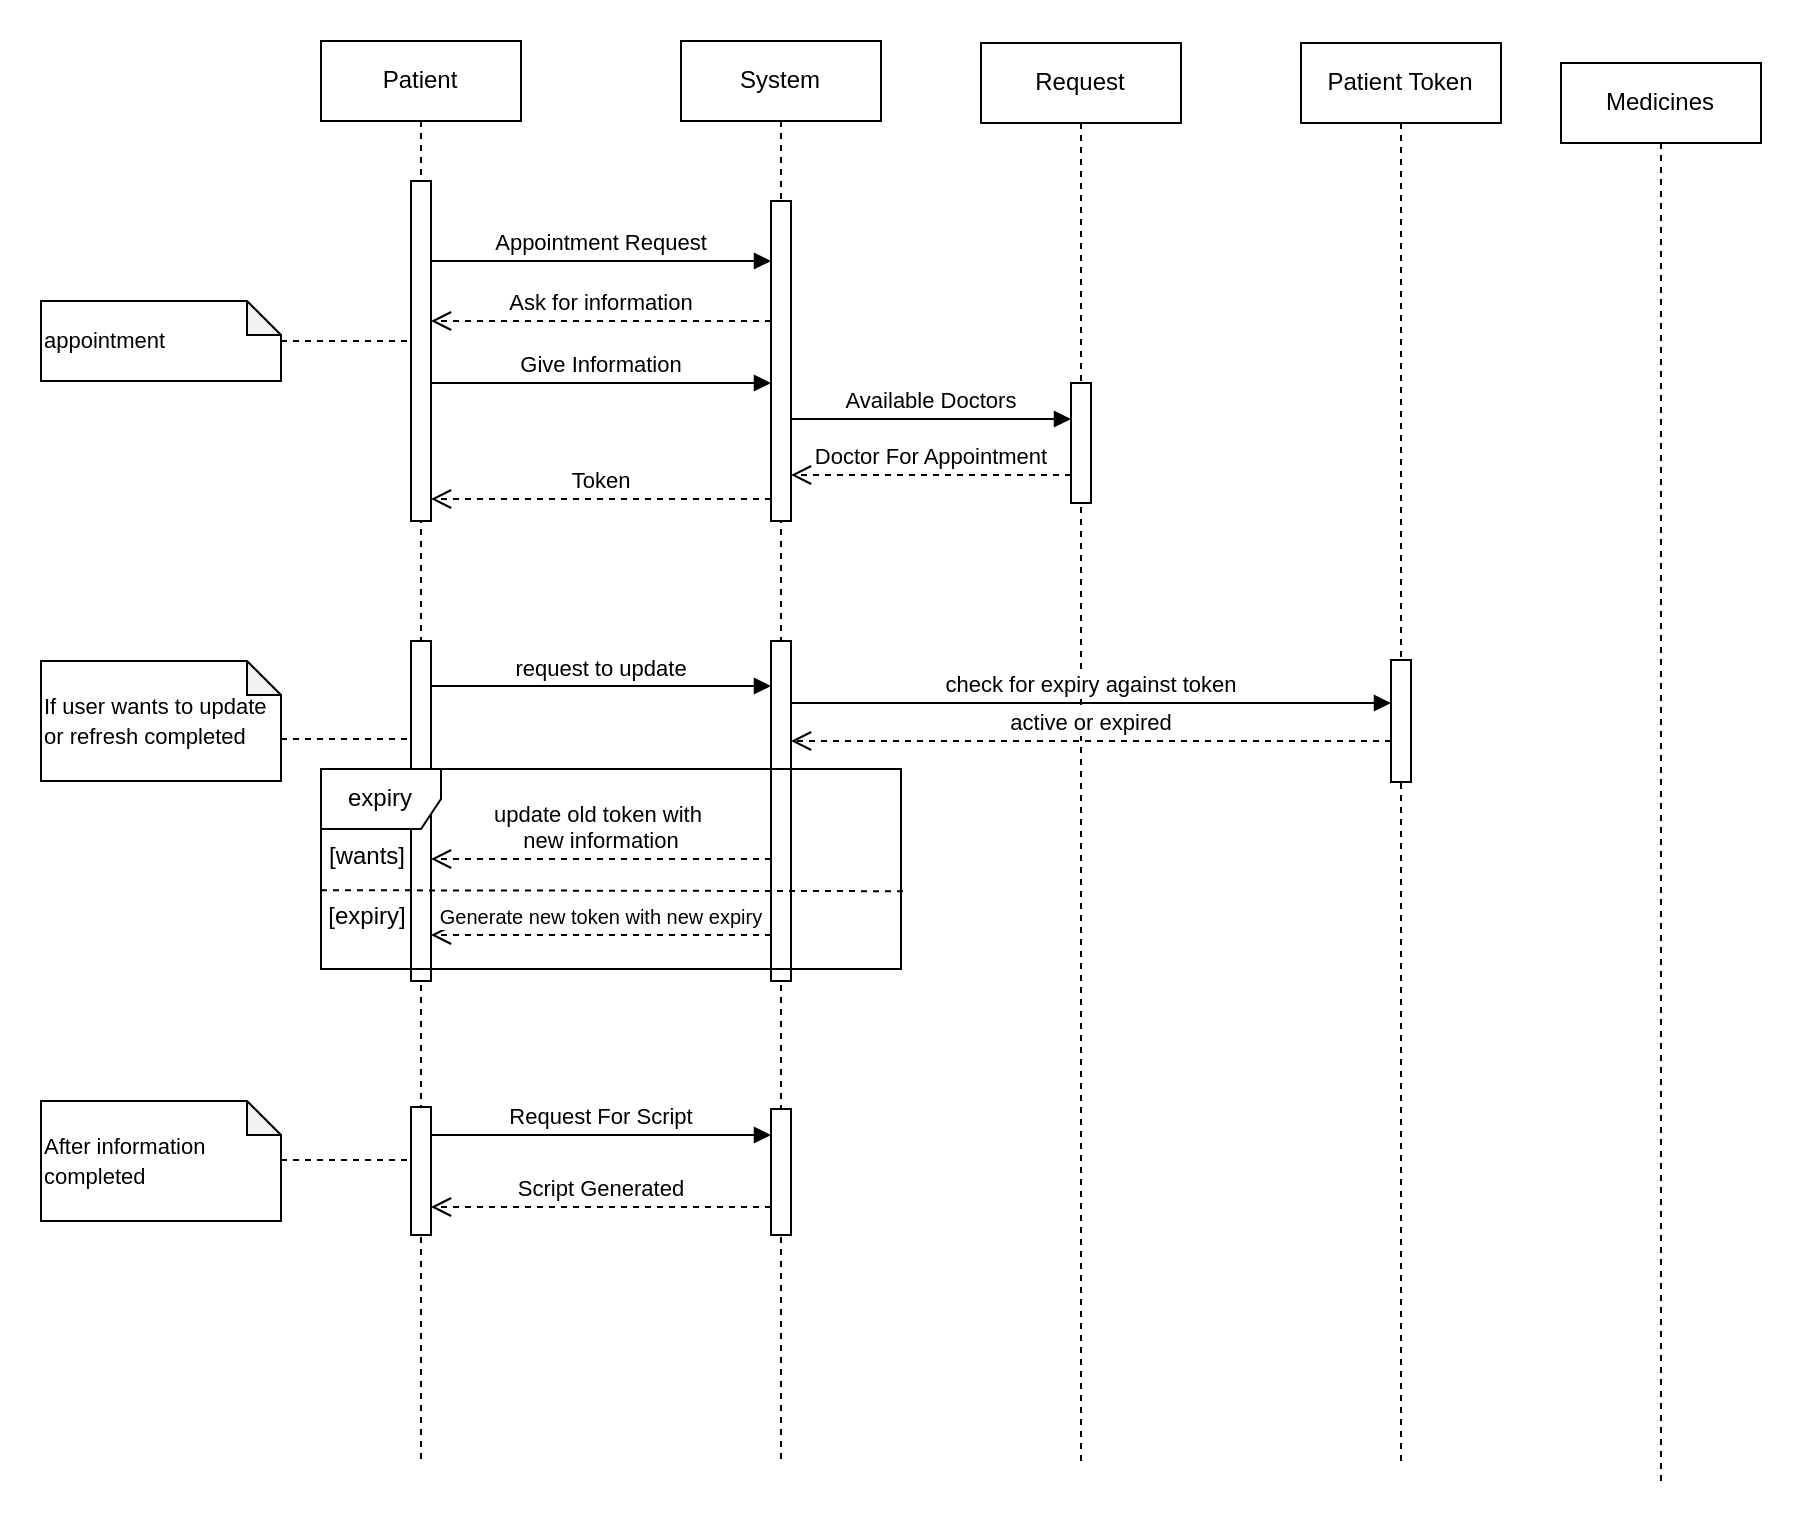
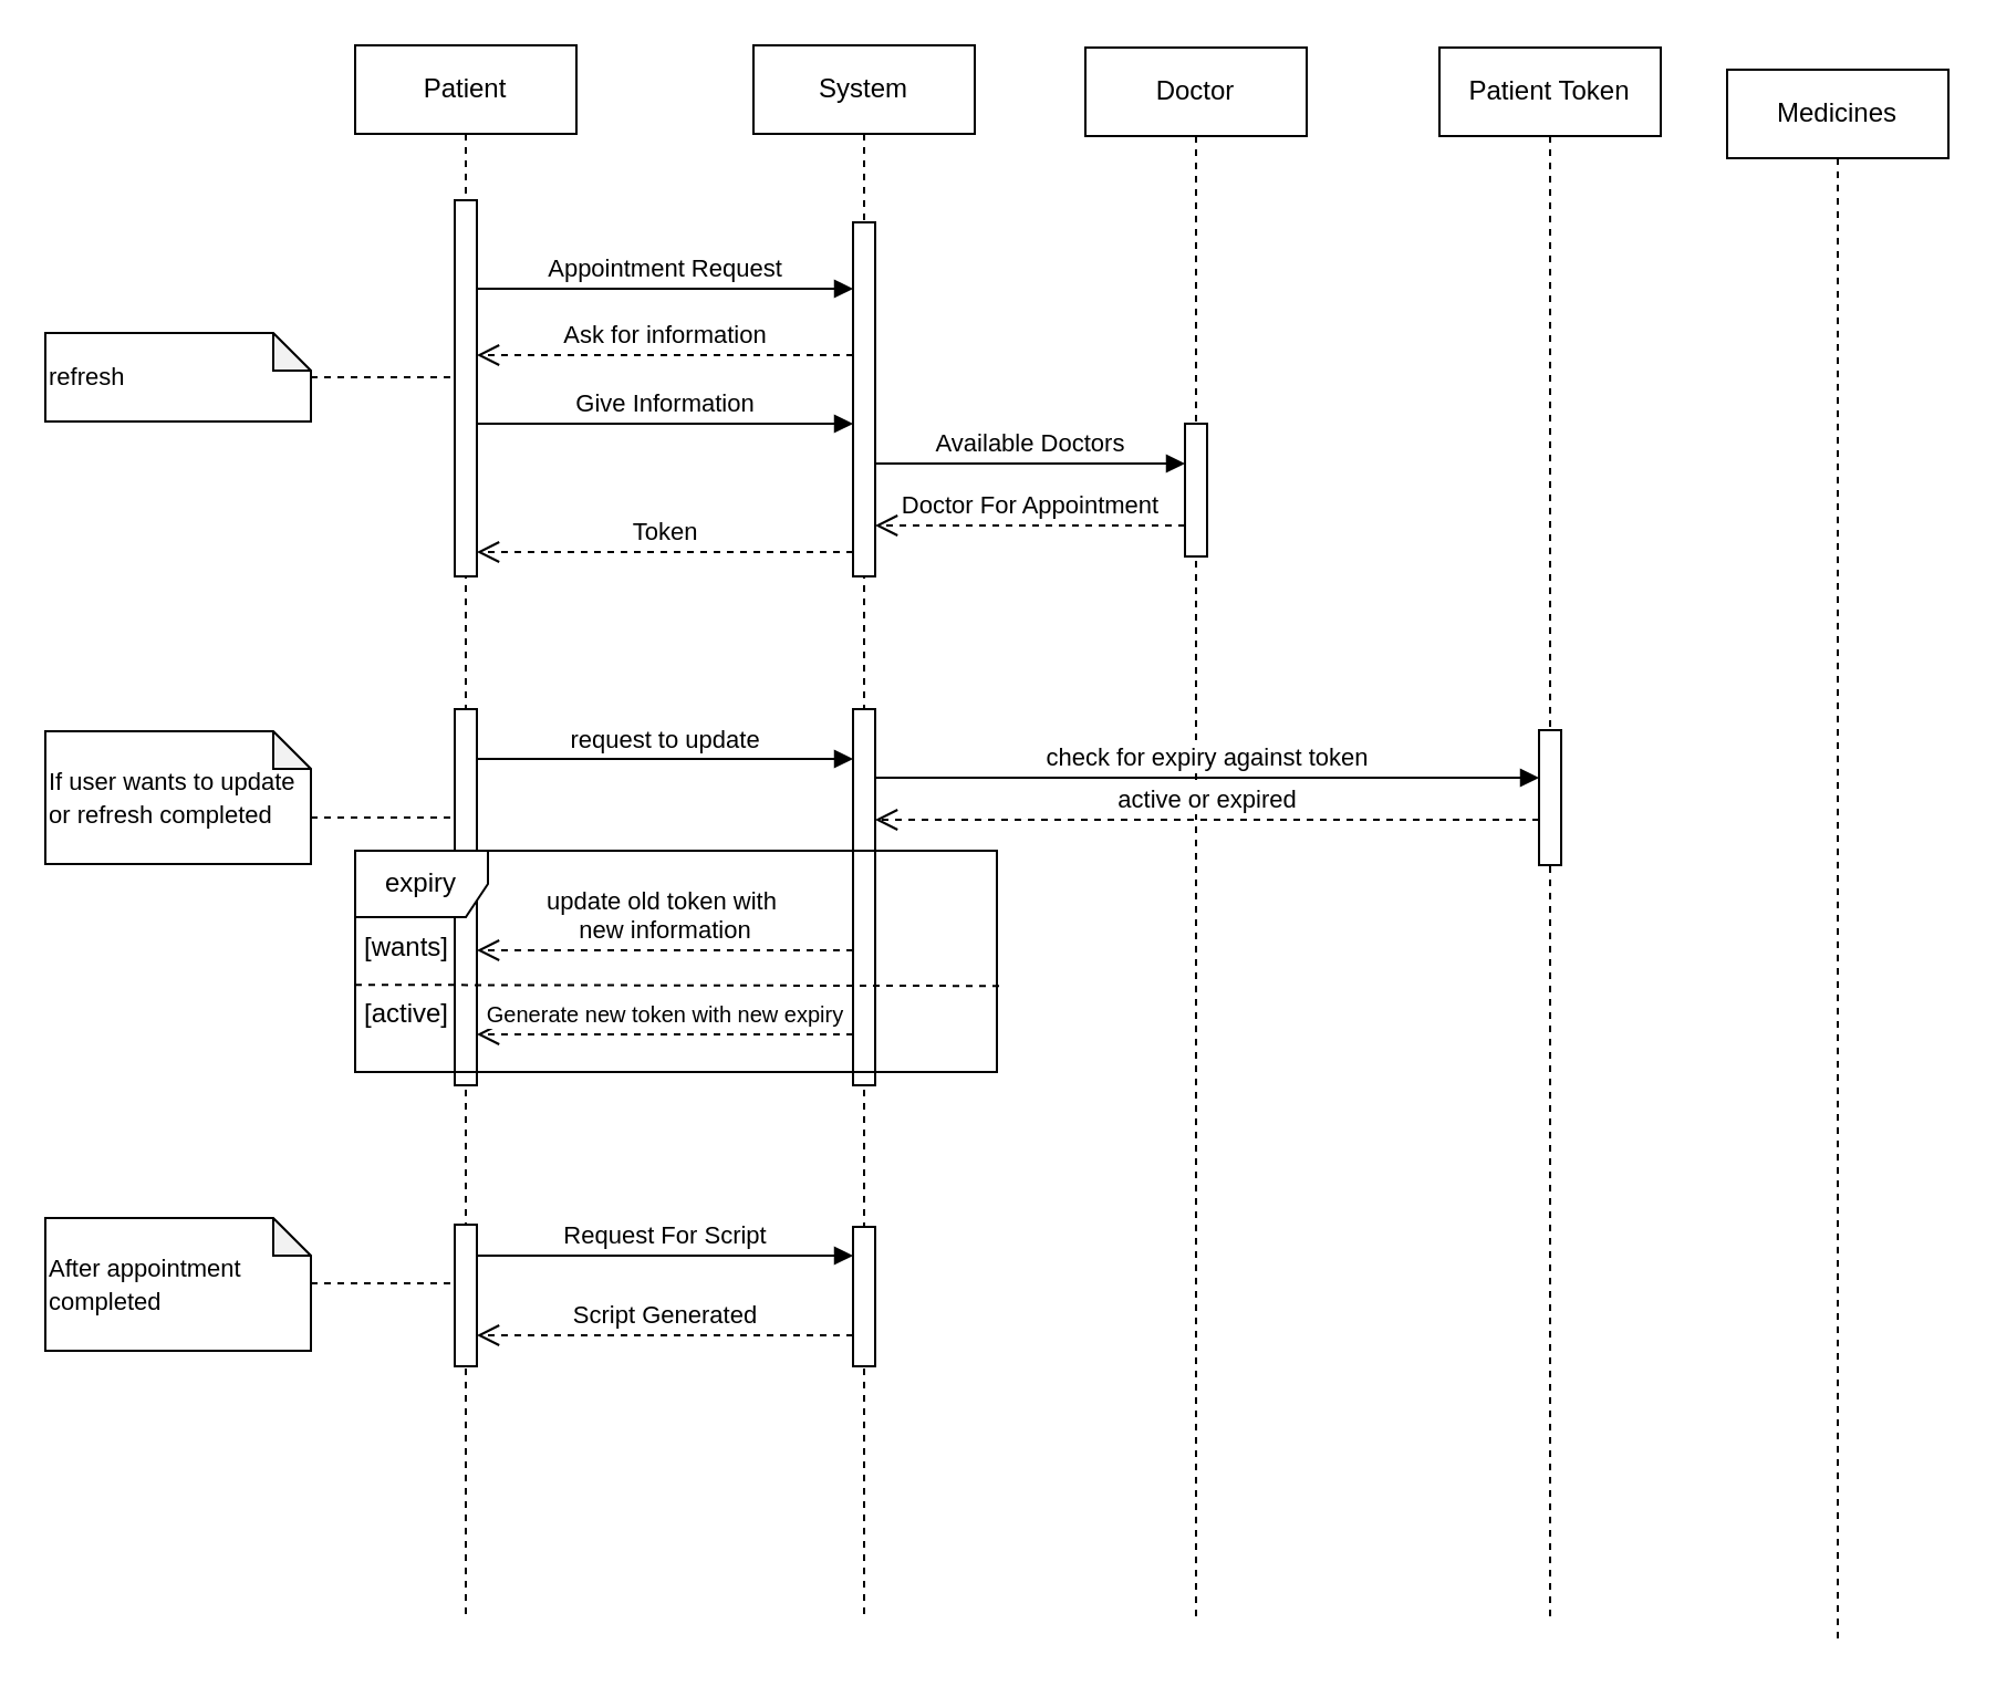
  <mxCell id="0" />
  <mxCell id="1" parent="0" />
  <mxCell id="2" value="Patient" style="shape=umlLifeline;perimeter=lifelinePerimeter;whiteSpace=wrap;html=1;container=0;dropTarget=0;collapsible=0;recursiveResize=0;outlineConnect=0;portConstraint=eastwest;newEdgeStyle={&quot;edgeStyle&quot;:&quot;elbowEdgeStyle&quot;,&quot;elbow&quot;:&quot;vertical&quot;,&quot;curved&quot;:0,&quot;rounded&quot;:0};" parent="1" vertex="1"><mxGeometry x="160" y="20" width="100" height="710" as="geometry" /></mxCell>
  <mxCell id="3" value="" style="html=1;points=[];perimeter=orthogonalPerimeter;outlineConnect=0;targetShapes=umlLifeline;portConstraint=eastwest;newEdgeStyle={&quot;edgeStyle&quot;:&quot;elbowEdgeStyle&quot;,&quot;elbow&quot;:&quot;vertical&quot;,&quot;curved&quot;:0,&quot;rounded&quot;:0};" parent="2" vertex="1"><mxGeometry x="45" y="70" width="10" height="170" as="geometry" /></mxCell>
  <mxCell id="4" value="" style="html=1;points=[[0,0,0,0,5],[0,1,0,0,-5],[1,0,0,0,5],[1,1,0,0,-5]];perimeter=orthogonalPerimeter;outlineConnect=0;targetShapes=umlLifeline;portConstraint=eastwest;newEdgeStyle={&quot;curved&quot;:0,&quot;rounded&quot;:0};" parent="2" vertex="1"><mxGeometry x="45" y="300" width="10" height="170" as="geometry" /></mxCell>
  <mxCell id="5" value="" style="html=1;points=[[0,0,0,0,5],[0,1,0,0,-5],[1,0,0,0,5],[1,1,0,0,-5]];perimeter=orthogonalPerimeter;outlineConnect=0;targetShapes=umlLifeline;portConstraint=eastwest;newEdgeStyle={&quot;curved&quot;:0,&quot;rounded&quot;:0};" parent="2" vertex="1"><mxGeometry x="45" y="533" width="10" height="64" as="geometry" /></mxCell>
  <mxCell id="6" value="System" style="shape=umlLifeline;perimeter=lifelinePerimeter;whiteSpace=wrap;html=1;container=0;dropTarget=0;collapsible=0;recursiveResize=0;outlineConnect=0;portConstraint=eastwest;newEdgeStyle={&quot;edgeStyle&quot;:&quot;elbowEdgeStyle&quot;,&quot;elbow&quot;:&quot;vertical&quot;,&quot;curved&quot;:0,&quot;rounded&quot;:0};" parent="1" vertex="1"><mxGeometry x="340" y="20" width="100" height="710" as="geometry" /></mxCell>
  <mxCell id="7" value="" style="html=1;points=[];perimeter=orthogonalPerimeter;outlineConnect=0;targetShapes=umlLifeline;portConstraint=eastwest;newEdgeStyle={&quot;edgeStyle&quot;:&quot;elbowEdgeStyle&quot;,&quot;elbow&quot;:&quot;vertical&quot;,&quot;curved&quot;:0,&quot;rounded&quot;:0};" parent="6" vertex="1"><mxGeometry x="45" y="80" width="10" height="160" as="geometry" /></mxCell>
  <mxCell id="8" value="" style="html=1;points=[[0,0,0,0,5],[0,1,0,0,-5],[1,0,0,0,5],[1,1,0,0,-5]];perimeter=orthogonalPerimeter;outlineConnect=0;targetShapes=umlLifeline;portConstraint=eastwest;newEdgeStyle={&quot;curved&quot;:0,&quot;rounded&quot;:0};" parent="6" vertex="1"><mxGeometry x="45" y="300" width="10" height="170" as="geometry" /></mxCell>
  <mxCell id="9" value="" style="html=1;points=[[0,0,0,0,5],[0,1,0,0,-5],[1,0,0,0,5],[1,1,0,0,-5]];perimeter=orthogonalPerimeter;outlineConnect=0;targetShapes=umlLifeline;portConstraint=eastwest;newEdgeStyle={&quot;curved&quot;:0,&quot;rounded&quot;:0};" parent="6" vertex="1"><mxGeometry x="45" y="534" width="10" height="63" as="geometry" /></mxCell>
  <mxCell id="10" value="Ask for information" style="html=1;verticalAlign=bottom;endArrow=open;dashed=1;endSize=8;edgeStyle=elbowEdgeStyle;elbow=vertical;curved=0;rounded=0;" parent="1" source="7" target="3" edge="1"><mxGeometry relative="1" as="geometry"><mxPoint x="315" y="185" as="targetPoint" /><Array as="points"><mxPoint x="330" y="160" /></Array></mxGeometry></mxCell>
  <mxCell id="11" value="Appointment Request" style="html=1;verticalAlign=bottom;endArrow=block;curved=0;rounded=0;" parent="1" target="7" edge="1"><mxGeometry width="80" relative="1" as="geometry"><mxPoint x="215" y="130" as="sourcePoint" /><mxPoint x="389.5" y="130" as="targetPoint" /></mxGeometry></mxCell>
  <mxCell id="12" value="Give Information" style="html=1;verticalAlign=bottom;endArrow=block;curved=0;rounded=0;" parent="1" edge="1"><mxGeometry width="80" relative="1" as="geometry"><mxPoint x="215" y="191" as="sourcePoint" /><mxPoint x="385" y="191" as="targetPoint" /></mxGeometry></mxCell>
- <mxCell id="13" value="Request" style="shape=umlLifeline;perimeter=lifelinePerimeter;whiteSpace=wrap;html=1;container=1;dropTarget=0;collapsible=0;recursiveResize=0;outlineConnect=0;portConstraint=eastwest;newEdgeStyle={&quot;curved&quot;:0,&quot;rounded&quot;:0};" parent="1" vertex="1"><mxGeometry x="490" y="21" width="100" height="709" as="geometry" /></mxCell>
+ <mxCell id="13" value="Doctor" style="shape=umlLifeline;perimeter=lifelinePerimeter;whiteSpace=wrap;html=1;container=1;dropTarget=0;collapsible=0;recursiveResize=0;outlineConnect=0;portConstraint=eastwest;newEdgeStyle={&quot;curved&quot;:0,&quot;rounded&quot;:0};" parent="1" vertex="1"><mxGeometry x="490" y="21" width="100" height="709" as="geometry" /></mxCell>
  <mxCell id="14" value="" style="html=1;points=[[0,0,0,0,5],[0,1,0,0,-5],[1,0,0,0,5],[1,1,0,0,-5]];perimeter=orthogonalPerimeter;outlineConnect=0;targetShapes=umlLifeline;portConstraint=eastwest;newEdgeStyle={&quot;curved&quot;:0,&quot;rounded&quot;:0};" parent="13" vertex="1"><mxGeometry x="45" y="170" width="10" height="60" as="geometry" /></mxCell>
  <mxCell id="15" value="Doctor For Appointment" style="html=1;verticalAlign=bottom;endArrow=open;dashed=1;endSize=8;curved=0;rounded=0;exitX=0;exitY=0;exitDx=0;exitDy=5;exitPerimeter=0;" parent="1" edge="1"><mxGeometry relative="1" as="geometry"><mxPoint x="535" y="237" as="sourcePoint" /><mxPoint x="395" y="237" as="targetPoint" /></mxGeometry></mxCell>
  <mxCell id="16" value="Token" style="html=1;verticalAlign=bottom;endArrow=open;dashed=1;endSize=8;curved=0;rounded=0;" parent="1" edge="1"><mxGeometry relative="1" as="geometry"><mxPoint x="385" y="249" as="sourcePoint" /><mxPoint x="215" y="249" as="targetPoint" /></mxGeometry></mxCell>
  <mxCell id="17" value="request to update" style="html=1;verticalAlign=bottom;endArrow=block;curved=0;rounded=0;" parent="1" edge="1"><mxGeometry width="80" relative="1" as="geometry"><mxPoint x="215" y="342.5" as="sourcePoint" /><mxPoint x="385" y="342.5" as="targetPoint" /></mxGeometry></mxCell>
  <mxCell id="18" value="&lt;font style=&quot;font-size: 10px;&quot;&gt;Generate new token with new expiry&lt;/font&gt;" style="html=1;verticalAlign=bottom;endArrow=open;dashed=1;endSize=8;curved=0;rounded=0;" parent="1" edge="1"><mxGeometry relative="1" as="geometry"><mxPoint x="385" y="467" as="sourcePoint" /><mxPoint x="215" y="467" as="targetPoint" /></mxGeometry></mxCell>
  <mxCell id="19" value="Request For Script" style="html=1;verticalAlign=bottom;endArrow=block;curved=0;rounded=0;" parent="1" target="9" edge="1"><mxGeometry width="80" relative="1" as="geometry"><mxPoint x="215" y="567" as="sourcePoint" /><mxPoint x="295" y="567" as="targetPoint" /></mxGeometry></mxCell>
  <mxCell id="20" value="Script Generated" style="html=1;verticalAlign=bottom;endArrow=open;dashed=1;endSize=8;curved=0;rounded=0;" parent="1" edge="1"><mxGeometry relative="1" as="geometry"><mxPoint x="385" y="603" as="sourcePoint" /><mxPoint x="215" y="603" as="targetPoint" /></mxGeometry></mxCell>
  <mxCell id="21" value="Available Doctors" style="html=1;verticalAlign=bottom;endArrow=block;curved=0;rounded=0;" parent="1" edge="1"><mxGeometry width="80" relative="1" as="geometry"><mxPoint x="395" y="209" as="sourcePoint" /><mxPoint x="535" y="209" as="targetPoint" /></mxGeometry></mxCell>
  <mxCell id="22" value="&lt;font style=&quot;font-size: 11px;&quot;&gt;If user wants to update or refresh completed&lt;/font&gt;" style="shape=note;whiteSpace=wrap;html=1;backgroundOutline=1;darkOpacity=0.05;align=left;size=17;" parent="1" vertex="1"><mxGeometry x="20" y="330" width="120" height="60" as="geometry" /></mxCell>
  <mxCell id="23" value="" style="endArrow=none;dashed=1;html=1;rounded=0;" parent="1" edge="1"><mxGeometry width="50" height="50" relative="1" as="geometry"><mxPoint x="140" y="369" as="sourcePoint" /><mxPoint x="205" y="369" as="targetPoint" /></mxGeometry></mxCell>
  <mxCell id="24" value="Patient Token" style="shape=umlLifeline;perimeter=lifelinePerimeter;whiteSpace=wrap;html=1;container=1;dropTarget=0;collapsible=0;recursiveResize=0;outlineConnect=0;portConstraint=eastwest;newEdgeStyle={&quot;curved&quot;:0,&quot;rounded&quot;:0};" parent="1" vertex="1"><mxGeometry x="650" y="21" width="100" height="709" as="geometry" /></mxCell>
  <mxCell id="25" value="" style="html=1;points=[[0,0,0,0,5],[0,1,0,0,-5],[1,0,0,0,5],[1,1,0,0,-5]];perimeter=orthogonalPerimeter;outlineConnect=0;targetShapes=umlLifeline;portConstraint=eastwest;newEdgeStyle={&quot;curved&quot;:0,&quot;rounded&quot;:0};" parent="24" vertex="1"><mxGeometry x="45" y="308.5" width="10" height="61" as="geometry" /></mxCell>
  <mxCell id="26" value="check for expiry against token" style="html=1;verticalAlign=bottom;endArrow=block;curved=0;rounded=0;entryX=0;entryY=0;entryDx=0;entryDy=5;entryPerimeter=0;" parent="1" edge="1"><mxGeometry width="80" relative="1" as="geometry"><mxPoint x="395" y="351" as="sourcePoint" /><mxPoint x="695" y="351" as="targetPoint" /></mxGeometry></mxCell>
  <mxCell id="27" value="active or expired" style="html=1;verticalAlign=bottom;endArrow=open;dashed=1;endSize=8;curved=0;rounded=0;exitX=0;exitY=1;exitDx=0;exitDy=-5;exitPerimeter=0;" parent="1" edge="1"><mxGeometry x="0.002" relative="1" as="geometry"><mxPoint x="695" y="370" as="sourcePoint" /><mxPoint x="395" y="370" as="targetPoint" /><mxPoint as="offset" /></mxGeometry></mxCell>
  <mxCell id="28" value="expiry" style="shape=umlFrame;whiteSpace=wrap;html=1;pointerEvents=0;" parent="1" vertex="1"><mxGeometry x="160" y="384" width="290" height="100" as="geometry" /></mxCell>
  <mxCell id="29" value="" style="endArrow=none;dashed=1;html=1;rounded=0;exitX=0;exitY=0.606;exitDx=0;exitDy=0;exitPerimeter=0;entryX=1.004;entryY=0.511;entryDx=0;entryDy=0;entryPerimeter=0;" parent="1" edge="1" source="28"><mxGeometry width="50" height="50" relative="1" as="geometry"><mxPoint x="169.16" y="444.9" as="sourcePoint" /><mxPoint x="451.12" y="445.1" as="targetPoint" /></mxGeometry></mxCell>
  <mxCell id="30" value="[wants]" style="text;html=1;align=center;verticalAlign=middle;resizable=0;points=[];autosize=1;strokeColor=none;fillColor=none;" parent="1" vertex="1"><mxGeometry x="153" y="413" width="60" height="30" as="geometry" /></mxCell>
  <mxCell id="31" value="update old token with&amp;nbsp;&lt;div&gt;new information&lt;/div&gt;" style="html=1;verticalAlign=bottom;endArrow=open;dashed=1;endSize=8;curved=0;rounded=0;" parent="1" edge="1"><mxGeometry relative="1" as="geometry"><mxPoint x="385" y="429" as="sourcePoint" /><mxPoint x="215" y="429" as="targetPoint" /></mxGeometry></mxCell>
- <mxCell id="32" value="[expiry]" style="text;html=1;align=center;verticalAlign=middle;resizable=0;points=[];autosize=1;strokeColor=none;fillColor=none;" parent="1" vertex="1"><mxGeometry x="153" y="443" width="60" height="30" as="geometry" /></mxCell>
- <mxCell id="33" value="&lt;font style=&quot;font-size: 11px;&quot;&gt;appointment&lt;/font&gt;" style="shape=note;whiteSpace=wrap;html=1;backgroundOutline=1;darkOpacity=0.05;align=left;size=17;" parent="1" vertex="1"><mxGeometry x="20" y="150" width="120" height="40" as="geometry" /></mxCell>
+ <mxCell id="32" value="[active]" style="text;html=1;align=center;verticalAlign=middle;resizable=0;points=[];autosize=1;strokeColor=none;fillColor=none;" parent="1" vertex="1"><mxGeometry x="153" y="443" width="60" height="30" as="geometry" /></mxCell>
+ <mxCell id="33" value="&lt;font style=&quot;font-size: 11px;&quot;&gt;refresh&lt;/font&gt;" style="shape=note;whiteSpace=wrap;html=1;backgroundOutline=1;darkOpacity=0.05;align=left;size=17;" parent="1" vertex="1"><mxGeometry x="20" y="150" width="120" height="40" as="geometry" /></mxCell>
  <mxCell id="34" value="" style="endArrow=none;dashed=1;html=1;rounded=0;" parent="1" edge="1"><mxGeometry width="50" height="50" relative="1" as="geometry"><mxPoint x="140" y="170" as="sourcePoint" /><mxPoint x="205" y="170" as="targetPoint" /></mxGeometry></mxCell>
- <mxCell id="35" value="&lt;font style=&quot;font-size: 11px;&quot;&gt;After information completed&lt;/font&gt;" style="shape=note;whiteSpace=wrap;html=1;backgroundOutline=1;darkOpacity=0.05;align=left;size=17;" parent="1" vertex="1"><mxGeometry x="20" y="550" width="120" height="60" as="geometry" /></mxCell>
+ <mxCell id="35" value="&lt;font style=&quot;font-size: 11px;&quot;&gt;After appointment completed&lt;/font&gt;" style="shape=note;whiteSpace=wrap;html=1;backgroundOutline=1;darkOpacity=0.05;align=left;size=17;" parent="1" vertex="1"><mxGeometry x="20" y="550" width="120" height="60" as="geometry" /></mxCell>
  <mxCell id="36" value="" style="endArrow=none;dashed=1;html=1;rounded=0;" parent="1" edge="1"><mxGeometry width="50" height="50" relative="1" as="geometry"><mxPoint x="140" y="579.5" as="sourcePoint" /><mxPoint x="205" y="579.5" as="targetPoint" /></mxGeometry></mxCell>
  <mxCell id="37" value="Medicines" style="shape=umlLifeline;perimeter=lifelinePerimeter;whiteSpace=wrap;html=1;container=1;dropTarget=0;collapsible=0;recursiveResize=0;outlineConnect=0;portConstraint=eastwest;newEdgeStyle={&quot;curved&quot;:0,&quot;rounded&quot;:0};" vertex="1" parent="1"><mxGeometry x="780" y="31" width="100" height="709" as="geometry" /></mxCell>
